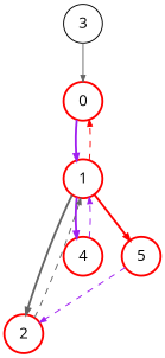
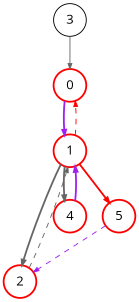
  digraph {
    fontname="Open Sans"
    normalize=true
    scale=1.0
    splines=line
    node [color=red fixedsize=true fontname="Open Sans" shape=circle style=bold]
    edge [arrowsize=0.6 color=purple fontname="Open Sans" fontsize=9 style=bold]
    n1 [color="#bbb" fontcolor="#bbb" label=<             <table border="0" cellpadding="1" cellspacing="0">                 <tr>                     <td>3</td>                 </tr>             </table>         > width=0.5 style=""]
    n2 [label=<             <table border="0" cellpadding="1" cellspacing="0">                 <tr>                     <td>0</td>                 </tr>             </table>         > width=0.5]
    n3 [label=<             <table border="0" cellpadding="1" cellspacing="0">                 <tr>                     <td>1</td>                 </tr>             </table>         > width=0.5]
    n4 [label=<             <table border="0" cellpadding="1" cellspacing="0">                 <tr>                     <td>2</td>                 </tr>             </table>         > width=0.5]
    n5 [label=<             <table border="0" cellpadding="1" cellspacing="0">                 <tr>                     <td>4</td>                 </tr>             </table>         > width=0.5]
    n6 [label=<             <table border="0" cellpadding="1" cellspacing="0">                 <tr>                     <td>5</td>                 </tr>             </table>         > width=0.5]
    n1 -> n2 [color=gray40 style=""]
    n2 -> n3
    n3 -> n2 [color=red style=dashed]
    n3 -> n4 [color=gray40]
-   n3 -> n5
+   n3 -> n5 [color=gray40]
    n3 -> n6 [color=red]
    n4 -> n3 [color=gray40 style=dashed]
-   n5 -> n3 [style=dashed]
+   n5 -> n3
    n6 -> n4 [style=dashed]
  }
